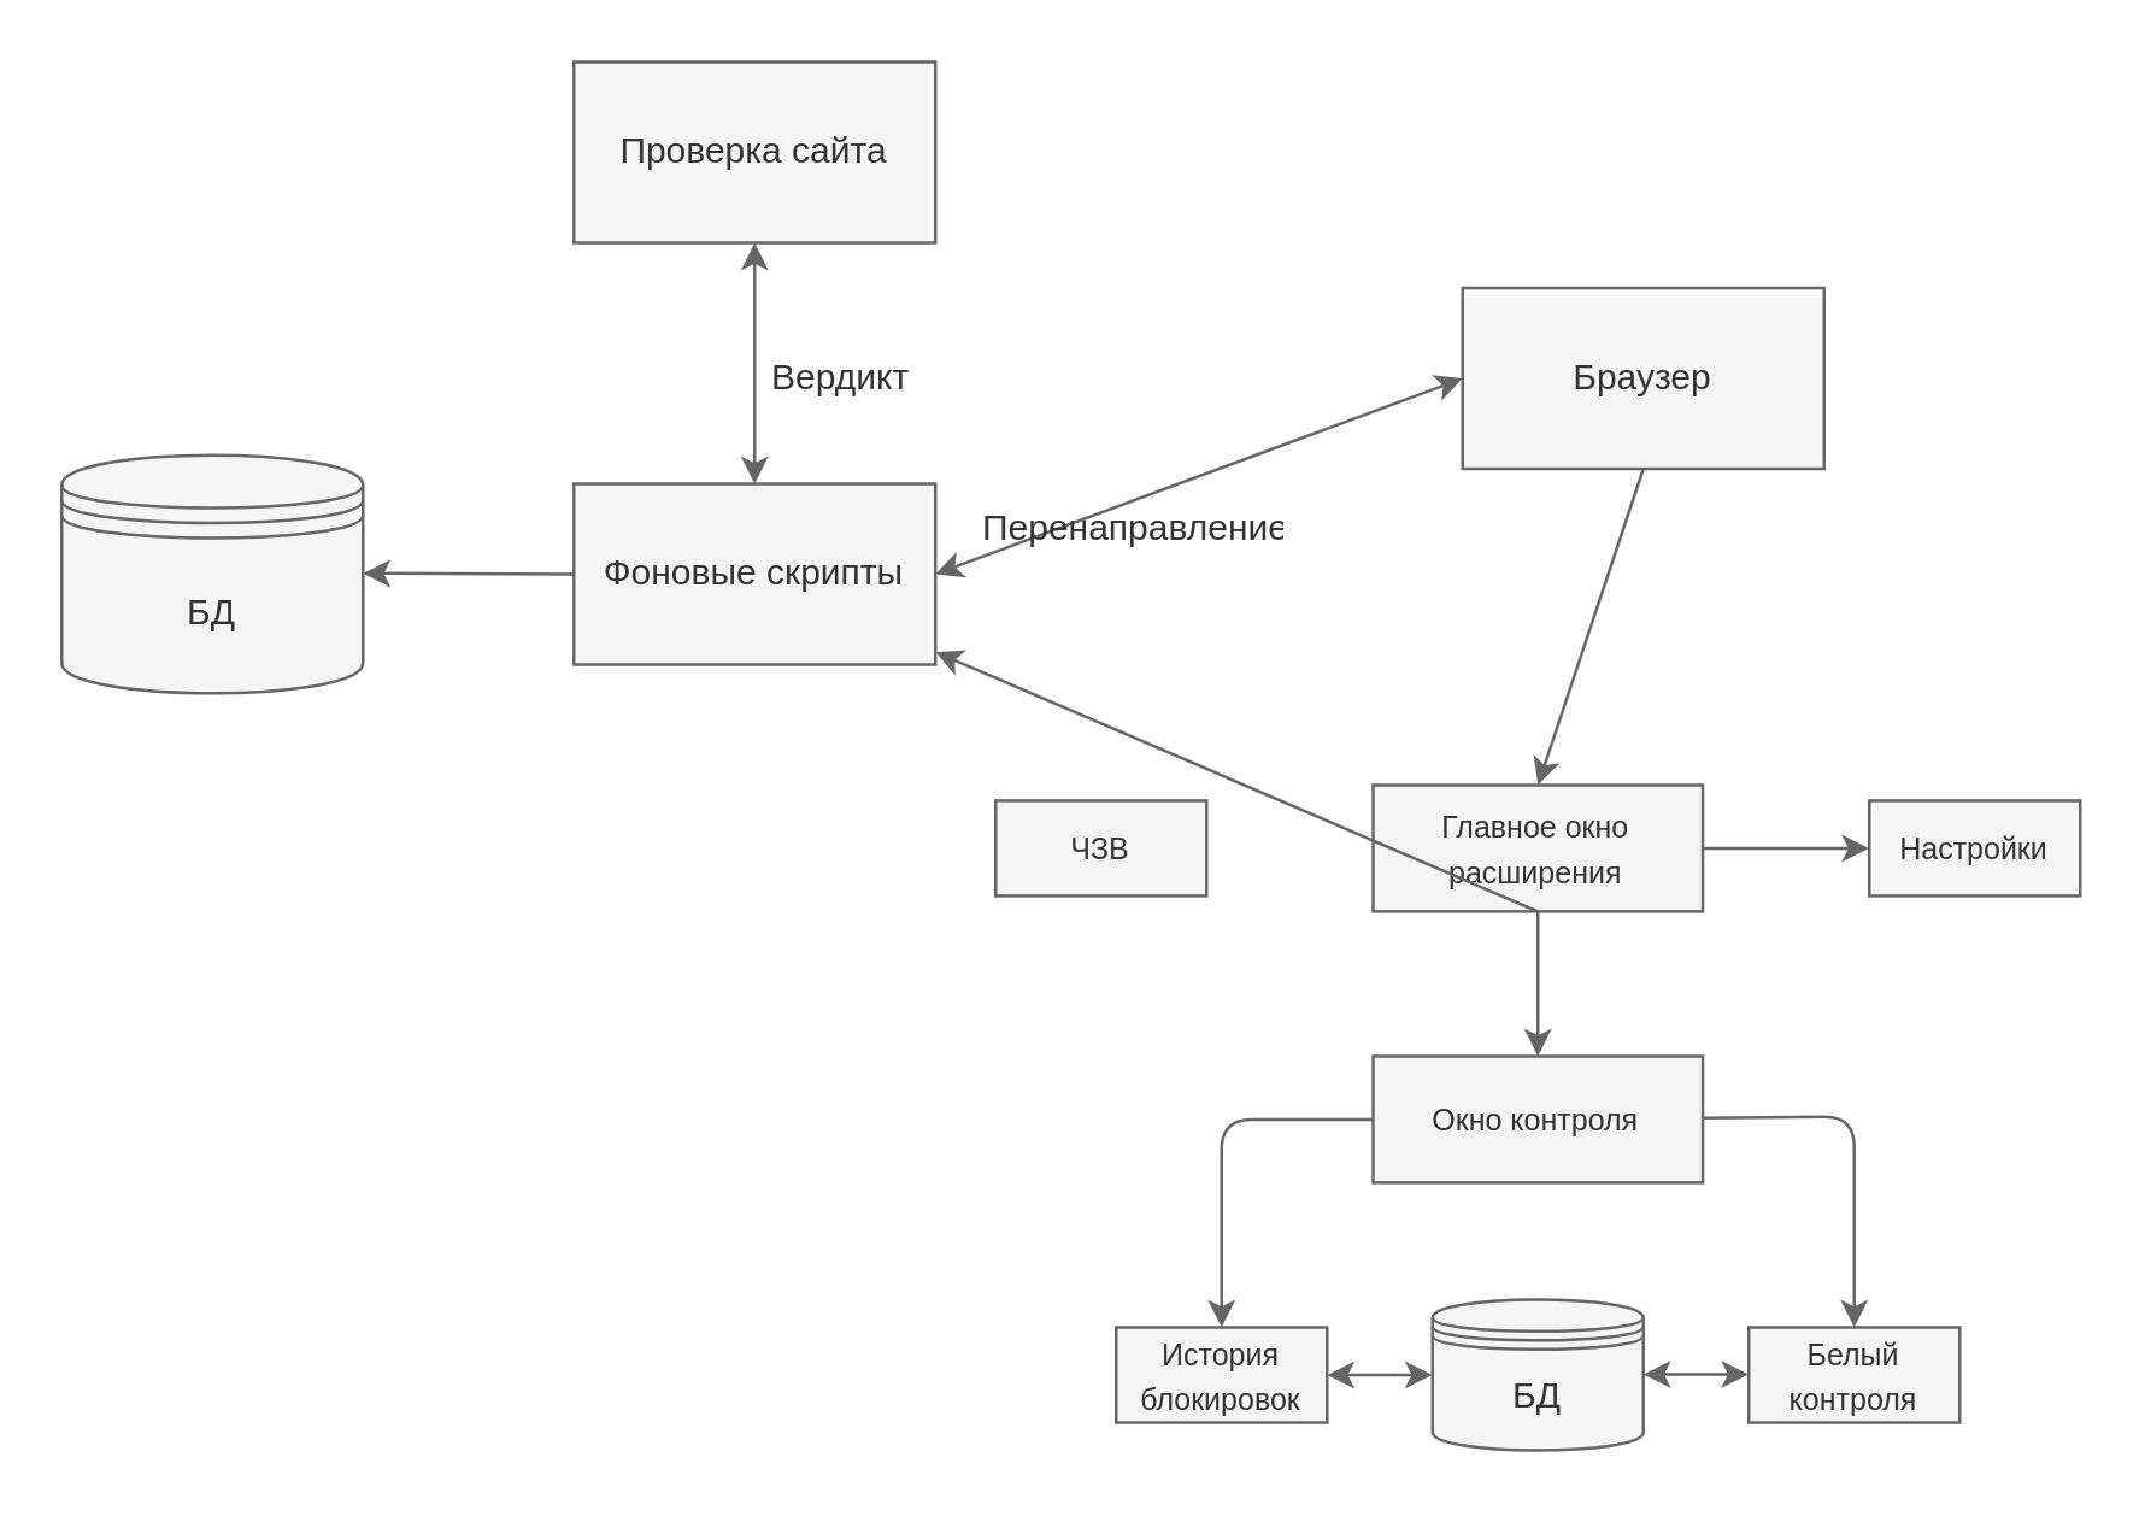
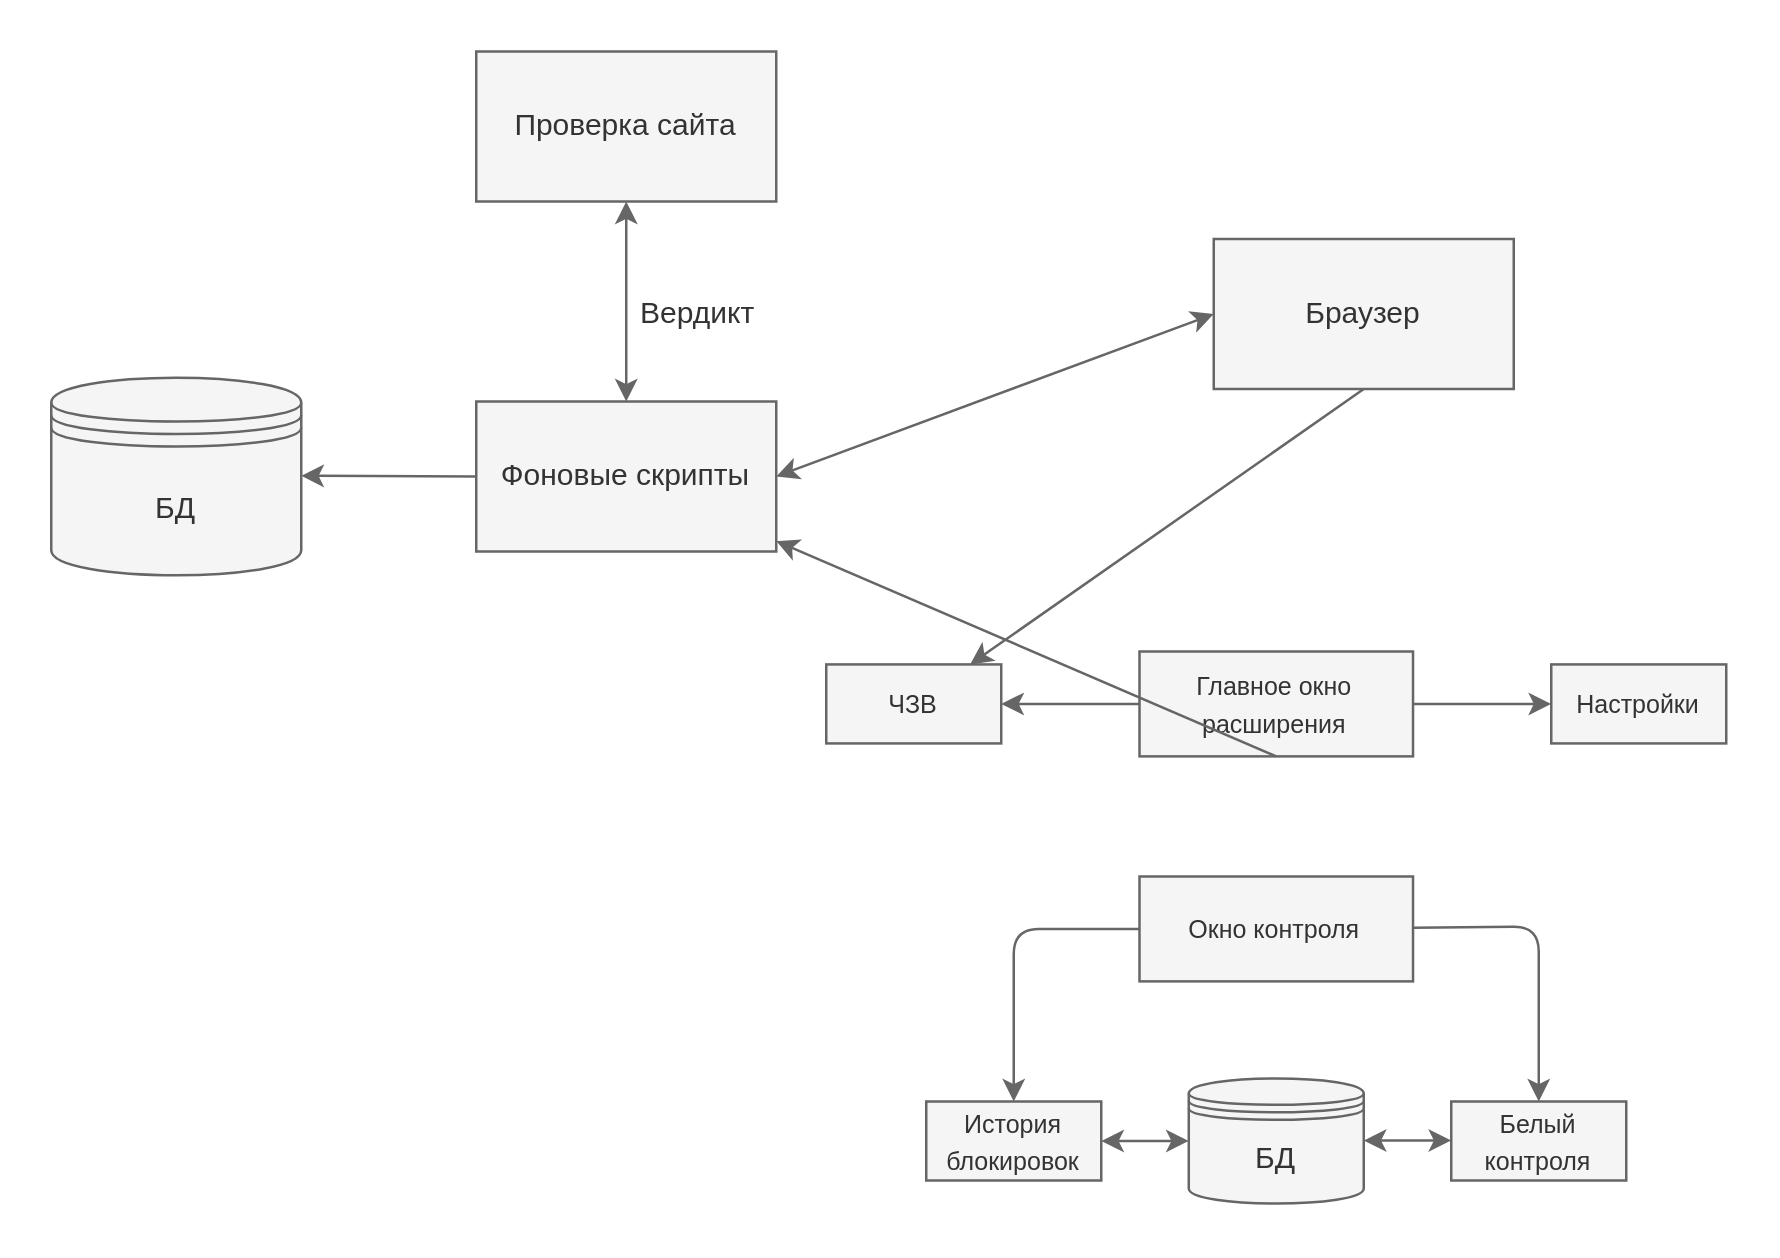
  <mxCell id="0" />
  <mxCell id="1" parent="0" />
  <mxCell id="2" value="&lt;font style=&quot;font-size: 12px;&quot;&gt;Браузер&lt;/font&gt;" style="rounded=0;whiteSpace=wrap;html=1;fillColor=#f5f5f5;fontColor=#333333;strokeColor=#666666;" parent="1" vertex="1"><mxGeometry x="485" y="95" width="120" height="60" as="geometry" /></mxCell>
- <mxCell id="3" style="edgeStyle=none;html=1;fontSize=12;fillColor=#f5f5f5;strokeColor=#666666;" parent="1" source="5" target="8" edge="1"><mxGeometry relative="1" as="geometry" /></mxCell>
+ <mxCell id="3" style="edgeStyle=none;html=1;entryX=1;entryY=0.5;entryDx=0;entryDy=0;fontSize=12;fillColor=#f5f5f5;strokeColor=#666666;" parent="1" source="5" target="20" edge="1"><mxGeometry relative="1" as="geometry" /></mxCell>
  <mxCell id="4" style="edgeStyle=none;html=1;entryX=0;entryY=0.5;entryDx=0;entryDy=0;fontSize=12;fillColor=#f5f5f5;strokeColor=#666666;" parent="1" source="5" target="19" edge="1"><mxGeometry relative="1" as="geometry" /></mxCell>
  <mxCell id="5" value="&lt;font style=&quot;font-size: 10px;&quot;&gt;Главное окно расширения&lt;/font&gt;" style="rounded=0;whiteSpace=wrap;html=1;fillColor=#f5f5f5;fontColor=#333333;strokeColor=#666666;" parent="1" vertex="1"><mxGeometry x="455.3" y="260" width="109.41" height="41.95" as="geometry" /></mxCell>
  <mxCell id="6" style="edgeStyle=none;html=1;entryX=0.5;entryY=0;entryDx=0;entryDy=0;fontSize=12;exitX=0;exitY=0.5;exitDx=0;exitDy=0;fillColor=#f5f5f5;strokeColor=#666666;" parent="1" source="8" target="21" edge="1"><mxGeometry relative="1" as="geometry"><Array as="points"><mxPoint x="405" y="371" /></Array></mxGeometry></mxCell>
  <mxCell id="7" style="edgeStyle=none;html=1;entryX=0.5;entryY=0;entryDx=0;entryDy=0;fontSize=12;fillColor=#f5f5f5;strokeColor=#666666;" parent="1" source="8" target="22" edge="1"><mxGeometry relative="1" as="geometry"><Array as="points"><mxPoint x="615" y="370" /></Array></mxGeometry></mxCell>
  <mxCell id="8" value="&lt;font style=&quot;font-size: 10px;&quot;&gt;Окно контроля&lt;/font&gt;" style="rounded=0;whiteSpace=wrap;html=1;fillColor=#f5f5f5;fontColor=#333333;strokeColor=#666666;" parent="1" vertex="1"><mxGeometry x="455.3" y="350" width="109.41" height="41.95" as="geometry" /></mxCell>
  <mxCell id="9" value="&lt;font style=&quot;font-size: 12px;&quot;&gt;Фоновые скрипты&lt;/font&gt;" style="rounded=0;whiteSpace=wrap;html=1;fillColor=#f5f5f5;fontColor=#333333;strokeColor=#666666;" parent="1" vertex="1"><mxGeometry x="190" y="160" width="120" height="60" as="geometry" /></mxCell>
  <mxCell id="10" value="" style="endArrow=classic;html=1;fillColor=#f5f5f5;strokeColor=#666666;" parent="1" edge="1"><mxGeometry width="50" height="50" relative="1" as="geometry"><mxPoint x="190" y="190" as="sourcePoint" /><mxPoint x="120" y="189.71" as="targetPoint" /></mxGeometry></mxCell>
  <mxCell id="11" value="&lt;font style=&quot;font-size: 12px;&quot;&gt;БД&lt;/font&gt;" style="shape=datastore;whiteSpace=wrap;html=1;fillColor=#f5f5f5;fontColor=#333333;strokeColor=#666666;" parent="1" vertex="1"><mxGeometry x="20" y="150.5" width="100" height="79" as="geometry" /></mxCell>
  <mxCell id="12" value="" style="endArrow=classic;startArrow=classic;html=1;exitX=1;exitY=0.5;exitDx=0;exitDy=0;entryX=0;entryY=0.5;entryDx=0;entryDy=0;fillColor=#f5f5f5;strokeColor=#666666;" parent="1" source="9" target="2" edge="1"><mxGeometry width="50" height="50" relative="1" as="geometry"><mxPoint x="340" y="260" as="sourcePoint" /><mxPoint x="390" y="210" as="targetPoint" /></mxGeometry></mxCell>
  <mxCell id="13" value="Проверка сайта" style="rounded=0;whiteSpace=wrap;html=1;fontSize=12;fillColor=#f5f5f5;fontColor=#333333;strokeColor=#666666;" parent="1" vertex="1"><mxGeometry x="190" y="20" width="120" height="60" as="geometry" /></mxCell>
  <mxCell id="14" value="" style="endArrow=classic;startArrow=classic;html=1;fontSize=12;entryX=0.5;entryY=1;entryDx=0;entryDy=0;fillColor=#f5f5f5;strokeColor=#666666;" parent="1" target="13" edge="1"><mxGeometry width="50" height="50" relative="1" as="geometry"><mxPoint x="250" y="160" as="sourcePoint" /><mxPoint x="300" y="110" as="targetPoint" /></mxGeometry></mxCell>
  <mxCell id="15" value="Вердикт" style="text;strokeColor=none;fillColor=none;align=left;verticalAlign=middle;spacingLeft=4;spacingRight=4;overflow=hidden;points=[[0,0.5],[1,0.5]];portConstraint=eastwest;rotatable=0;whiteSpace=wrap;html=1;fontSize=12;fontColor=#333333;" parent="1" vertex="1"><mxGeometry x="250" y="110" width="80" height="30" as="geometry" /></mxCell>
- <mxCell id="16" value="Перенаправление" style="text;strokeColor=none;fillColor=none;align=left;verticalAlign=middle;spacingLeft=4;spacingRight=4;overflow=hidden;points=[[0,0.5],[1,0.5]];portConstraint=eastwest;rotatable=0;whiteSpace=wrap;html=1;fontSize=12;fontColor=#333333;" parent="1" vertex="1"><mxGeometry x="320" y="160" width="110" height="30" as="geometry" /></mxCell>
- <mxCell id="17" value="" style="endArrow=classic;html=1;fontSize=12;exitX=0.5;exitY=1;exitDx=0;exitDy=0;entryX=0.5;entryY=0;entryDx=0;entryDy=0;fillColor=#f5f5f5;strokeColor=#666666;" parent="1" source="2" target="5" edge="1"><mxGeometry width="50" height="50" relative="1" as="geometry"><mxPoint x="490" y="270" as="sourcePoint" /><mxPoint x="540" y="220" as="targetPoint" /></mxGeometry></mxCell>
+ <mxCell id="17" value="" style="endArrow=classic;html=1;fontSize=12;exitX=0.5;exitY=1;exitDx=0;exitDy=0;fillColor=#f5f5f5;strokeColor=#666666;" parent="1" source="2" target="20" edge="1"><mxGeometry width="50" height="50" relative="1" as="geometry"><mxPoint x="490" y="270" as="sourcePoint" /><mxPoint x="540" y="220" as="targetPoint" /></mxGeometry></mxCell>
  <mxCell id="18" value="" style="endArrow=classic;html=1;fontSize=12;exitX=0.5;exitY=1;exitDx=0;exitDy=0;fillColor=#f5f5f5;strokeColor=#666666;" parent="1" source="5" target="9" edge="1"><mxGeometry width="50" height="50" relative="1" as="geometry"><mxPoint x="290" y="400" as="sourcePoint" /><mxPoint x="340" y="350" as="targetPoint" /></mxGeometry></mxCell>
  <mxCell id="19" value="&lt;span style=&quot;font-size: 10px;&quot;&gt;Настройки&lt;/span&gt;" style="rounded=0;whiteSpace=wrap;html=1;fillColor=#f5f5f5;fontColor=#333333;strokeColor=#666666;" parent="1" vertex="1"><mxGeometry x="620" y="265.17" width="70" height="31.6" as="geometry" /></mxCell>
  <mxCell id="20" value="&lt;span style=&quot;font-size: 10px;&quot;&gt;ЧЗВ&lt;/span&gt;" style="rounded=0;whiteSpace=wrap;html=1;fillColor=#f5f5f5;fontColor=#333333;strokeColor=#666666;" parent="1" vertex="1"><mxGeometry x="330" y="265.17" width="70" height="31.6" as="geometry" /></mxCell>
  <mxCell id="21" value="&lt;span style=&quot;font-size: 10px;&quot;&gt;История блокировок&lt;/span&gt;" style="rounded=0;whiteSpace=wrap;html=1;fillColor=#f5f5f5;fontColor=#333333;strokeColor=#666666;" parent="1" vertex="1"><mxGeometry x="370" y="440" width="70" height="31.6" as="geometry" /></mxCell>
  <mxCell id="22" value="&lt;span style=&quot;font-size: 10px;&quot;&gt;Белый контроля&lt;/span&gt;" style="rounded=0;whiteSpace=wrap;html=1;fillColor=#f5f5f5;fontColor=#333333;strokeColor=#666666;" parent="1" vertex="1"><mxGeometry x="580" y="440" width="70" height="31.6" as="geometry" /></mxCell>
  <mxCell id="23" value="&lt;font style=&quot;font-size: 12px;&quot;&gt;БД&lt;/font&gt;" style="shape=datastore;whiteSpace=wrap;html=1;fillColor=#f5f5f5;fontColor=#333333;strokeColor=#666666;" parent="1" vertex="1"><mxGeometry x="475.01" y="430.8" width="69.99" height="50" as="geometry" /></mxCell>
  <mxCell id="24" value="" style="endArrow=classic;startArrow=classic;html=1;fontSize=12;exitX=1;exitY=0.5;exitDx=0;exitDy=0;entryX=0;entryY=0.5;entryDx=0;entryDy=0;fillColor=#f5f5f5;strokeColor=#666666;" parent="1" source="21" target="23" edge="1"><mxGeometry width="50" height="50" relative="1" as="geometry"><mxPoint x="430" y="550" as="sourcePoint" /><mxPoint x="480" y="500" as="targetPoint" /></mxGeometry></mxCell>
  <mxCell id="25" value="" style="endArrow=classic;startArrow=classic;html=1;fontSize=12;exitX=1;exitY=0.5;exitDx=0;exitDy=0;entryX=0;entryY=0.5;entryDx=0;entryDy=0;fillColor=#f5f5f5;strokeColor=#666666;" parent="1" edge="1"><mxGeometry width="50" height="50" relative="1" as="geometry"><mxPoint x="544.99" y="455.6" as="sourcePoint" /><mxPoint x="580" y="455.6" as="targetPoint" /></mxGeometry></mxCell>
